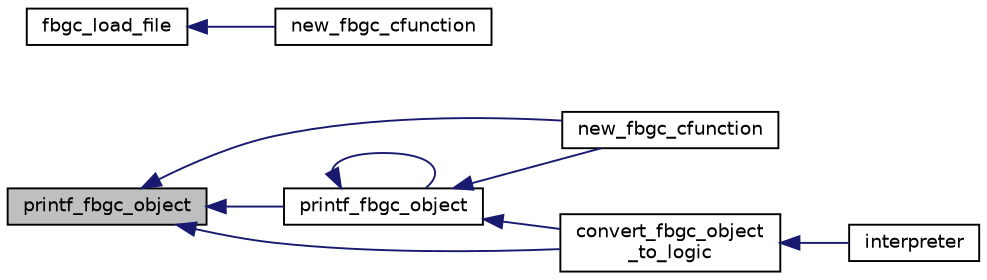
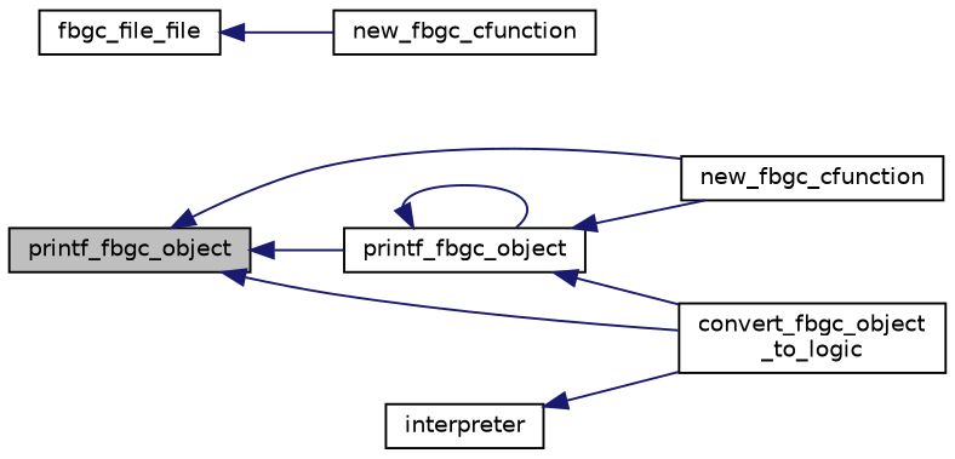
  digraph {
    rankdir=LR
    node [color=black fillcolor=white fontname=Helvetica fontsize=10 shape=record style=filled]
    edge [color=midnightblue dir=back fontname=Helvetica fontsize=10 labelfontname=Helvetica labelfontsize=10 style=solid]
    n1 [fillcolor=grey75 fontcolor=black height=0.2 label=printf_fbgc_object width=0.4]
    n2 [height=0.2 label=new_fbgc_cfunction width=0.4]
    n3 [height=0.2 label=printf_fbgc_object width=0.4]
    n4 [height=0.2 label="convert_fbgc_object\l_to_logic" width=0.4]
    n5 [height=0.2 label=interpreter width=0.4]
-   n6 [height=0.2 label=fbgc_load_file width=0.4]
+   n6 [height=0.2 label=fbgc_file_file width=0.4]
    n7 [height=0.2 label=new_fbgc_cfunction width=0.4]
    n1 -> n2
    n1 -> n3
    n1 -> n4
    n3 -> n2
    n3 -> n3
    n3 -> n4
-   n4 -> n5
+   n5 -> n4
    n6 -> n7
  }
